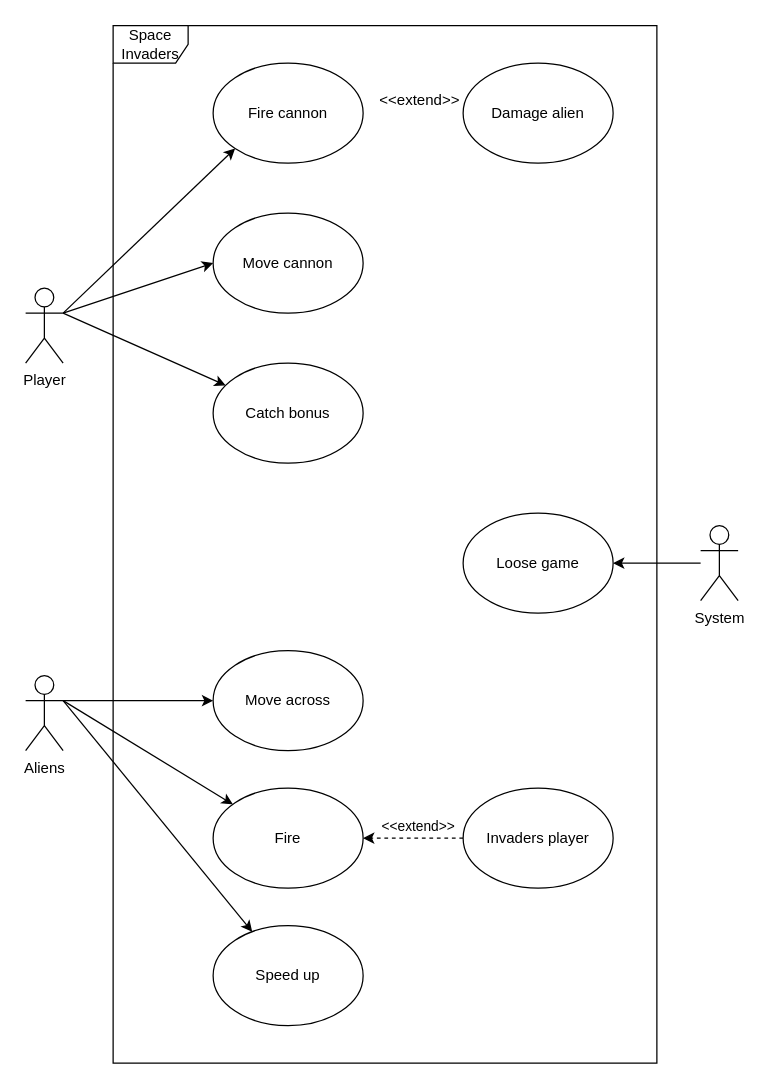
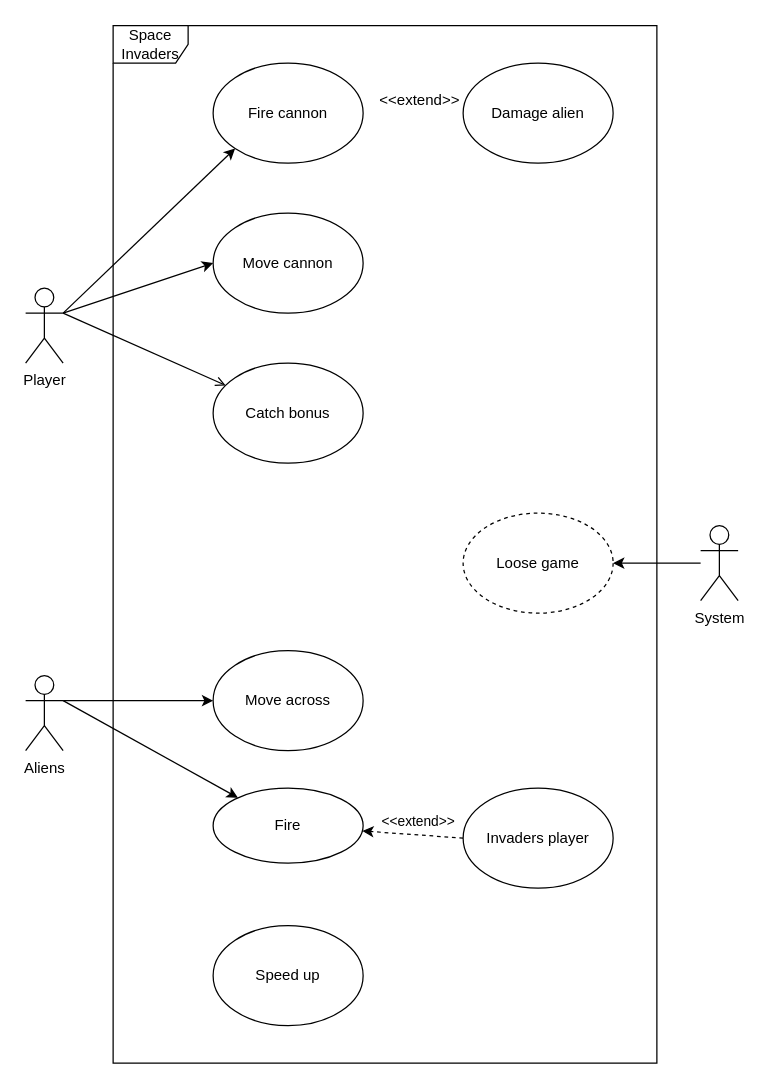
  <mxCell id="0" />
  <mxCell id="1" parent="0" />
  <mxCell id="2" value="Space Invaders" style="shape=umlFrame;whiteSpace=wrap;html=1;" parent="1" vertex="1"><mxGeometry x="90" y="20" width="435" height="830" as="geometry" /></mxCell>
  <mxCell id="3" style="edgeStyle=none;rounded=0;orthogonalLoop=1;jettySize=auto;html=1;exitX=1;exitY=0.333;exitDx=0;exitDy=0;exitPerimeter=0;" parent="1" source="6" target="13" edge="1"><mxGeometry relative="1" as="geometry" /></mxCell>
  <mxCell id="4" style="edgeStyle=none;rounded=0;orthogonalLoop=1;jettySize=auto;html=1;exitX=1;exitY=0.333;exitDx=0;exitDy=0;exitPerimeter=0;" parent="1" source="6" target="17" edge="1"><mxGeometry relative="1" as="geometry" /></mxCell>
- <mxCell id="5" style="edgeStyle=none;rounded=0;orthogonalLoop=1;jettySize=auto;html=1;exitX=1;exitY=0.333;exitDx=0;exitDy=0;exitPerimeter=0;" parent="1" source="6" target="12" edge="1"><mxGeometry relative="1" as="geometry" /></mxCell>
  <mxCell id="6" value="Aliens" style="shape=umlActor;verticalLabelPosition=bottom;verticalAlign=top;html=1;" parent="1" vertex="1"><mxGeometry x="20" y="540" width="30" height="60" as="geometry" /></mxCell>
  <mxCell id="7" style="edgeStyle=none;rounded=0;orthogonalLoop=1;jettySize=auto;html=1;exitX=1;exitY=0.333;exitDx=0;exitDy=0;exitPerimeter=0;entryX=0;entryY=1;entryDx=0;entryDy=0;" parent="1" source="10" target="16" edge="1"><mxGeometry relative="1" as="geometry" /></mxCell>
  <mxCell id="8" style="edgeStyle=none;rounded=0;orthogonalLoop=1;jettySize=auto;html=1;exitX=1;exitY=0.333;exitDx=0;exitDy=0;exitPerimeter=0;entryX=0;entryY=0.5;entryDx=0;entryDy=0;endArrow=classic;endFill=1;" parent="1" source="10" target="14" edge="1"><mxGeometry relative="1" as="geometry" /></mxCell>
- <mxCell id="9" style="edgeStyle=none;rounded=0;orthogonalLoop=1;jettySize=auto;html=1;exitX=1;exitY=0.333;exitDx=0;exitDy=0;exitPerimeter=0;" parent="1" source="10" target="11" edge="1"><mxGeometry relative="1" as="geometry" /></mxCell>
+ <mxCell id="9" style="edgeStyle=none;rounded=0;orthogonalLoop=1;jettySize=auto;html=1;exitX=1;exitY=0.333;exitDx=0;exitDy=0;exitPerimeter=0;endArrow=open;" parent="1" source="10" target="11" edge="1"><mxGeometry relative="1" as="geometry" /></mxCell>
  <mxCell id="10" value="Player" style="shape=umlActor;verticalLabelPosition=bottom;verticalAlign=top;html=1;" parent="1" vertex="1"><mxGeometry x="20" y="230" width="30" height="60" as="geometry" /></mxCell>
  <mxCell id="11" value="Catch bonus" style="ellipse;whiteSpace=wrap;html=1;" parent="1" vertex="1"><mxGeometry x="170" y="290" width="120" height="80" as="geometry" /></mxCell>
  <mxCell id="12" value="Speed up" style="ellipse;whiteSpace=wrap;html=1;" parent="1" vertex="1"><mxGeometry x="170" y="740" width="120" height="80" as="geometry" /></mxCell>
  <mxCell id="13" value="Move across" style="ellipse;whiteSpace=wrap;html=1;" parent="1" vertex="1"><mxGeometry x="170" y="520" width="120" height="80" as="geometry" /></mxCell>
  <mxCell id="14" value="Move cannon" style="ellipse;whiteSpace=wrap;html=1;" parent="1" vertex="1"><mxGeometry x="170" y="170" width="120" height="80" as="geometry" /></mxCell>
- <mxCell id="15" value="Loose game" style="ellipse;whiteSpace=wrap;html=1;" parent="1" vertex="1"><mxGeometry x="370" y="410" width="120" height="80" as="geometry" /></mxCell>
+ <mxCell id="15" value="Loose game" style="ellipse;whiteSpace=wrap;html=1;dashed=1;" parent="1" vertex="1"><mxGeometry x="370" y="410" width="120" height="80" as="geometry" /></mxCell>
  <mxCell id="16" value="Fire cannon" style="ellipse;whiteSpace=wrap;html=1;" parent="1" vertex="1"><mxGeometry x="170" y="50" width="120" height="80" as="geometry" /></mxCell>
- <mxCell id="17" value="Fire" style="ellipse;whiteSpace=wrap;html=1;" parent="1" vertex="1"><mxGeometry x="170" y="630" width="120" height="80" as="geometry" /></mxCell>
+ <mxCell id="17" value="Fire" style="ellipse;whiteSpace=wrap;html=1;" parent="1" vertex="1"><mxGeometry x="170" y="630" width="120" height="60" as="geometry" /></mxCell>
  <mxCell id="18" value="Damage alien" style="ellipse;whiteSpace=wrap;html=1;" parent="1" vertex="1"><mxGeometry x="370" y="50" width="120" height="80" as="geometry" /></mxCell>
  <mxCell id="19" value="&amp;lt;&amp;lt;extend&amp;gt;&amp;gt;" style="text;html=1;align=center;verticalAlign=middle;resizable=0;points=[];autosize=1;" parent="1" vertex="1"><mxGeometry x="295" y="70" width="80" height="20" as="geometry" /></mxCell>
  <mxCell id="20" style="edgeStyle=none;rounded=0;orthogonalLoop=1;jettySize=auto;html=1;exitX=0;exitY=0.5;exitDx=0;exitDy=0;dashed=1;" parent="1" source="22" target="17" edge="1"><mxGeometry relative="1" as="geometry" /></mxCell>
  <mxCell id="21" value="&amp;lt;&amp;lt;extend&amp;gt;&amp;gt;" style="edgeLabel;html=1;align=center;verticalAlign=middle;resizable=0;points=[];" parent="20" vertex="1" connectable="0"><mxGeometry x="0.371" y="1" relative="1" as="geometry"><mxPoint x="18" y="-11" as="offset" /></mxGeometry></mxCell>
  <mxCell id="22" value="Invaders player" style="ellipse;whiteSpace=wrap;html=1;" parent="1" vertex="1"><mxGeometry x="370" y="630" width="120" height="80" as="geometry" /></mxCell>
  <mxCell id="23" style="edgeStyle=orthogonalEdgeStyle;rounded=0;orthogonalLoop=1;jettySize=auto;html=1;" edge="1" parent="1" source="24" target="15"><mxGeometry relative="1" as="geometry" /></mxCell>
  <mxCell id="24" value="System" style="shape=umlActor;verticalLabelPosition=bottom;verticalAlign=top;html=1;" vertex="1" parent="1"><mxGeometry x="560" y="420" width="30" height="60" as="geometry" /></mxCell>
